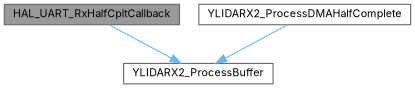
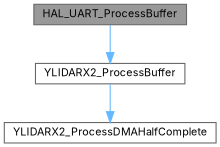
  digraph {
    fontname=Inter
    rankdir=TB
    node [color=grey40 fillcolor=white fontname=Inter fontsize=10 shape=box style=filled]
    edge [color=steelblue1 fontname=Inter fontsize=10 labelfontname=Helvetica labelfontsize=10 style=solid]
-   n1 [color=gray40 fillcolor=grey60 fontcolor=black height=0.2 label=HAL_UART_RxHalfCpltCallback width=0.4]
+   n1 [color=gray40 fillcolor=grey60 fontcolor=black height=0.2 label=HAL_UART_ProcessBuffer width=0.4]
    n2 [height=0.2 label=YLIDARX2_ProcessBuffer width=0.4]
    n3 [height=0.2 label=YLIDARX2_ProcessDMAHalfComplete width=0.4]
    n1 -> n2
-   n3 -> n2
+   n2 -> n3
  }
